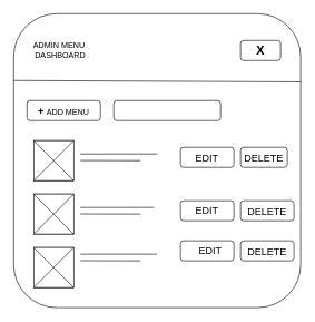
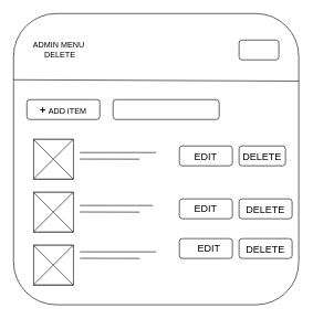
  <mxCell id="0" />
  <mxCell id="1" parent="0" />
  <mxCell id="2" value="" style="rounded=1;whiteSpace=wrap;html=1;" parent="1" vertex="1"><mxGeometry x="20" y="20" width="430" height="440" as="geometry" /></mxCell>
  <mxCell id="3" value="" style="endArrow=none;html=1;rounded=0;entryX=1;entryY=0.232;entryDx=0;entryDy=0;entryPerimeter=0;" parent="1" target="2" edge="1"><mxGeometry width="50" height="50" relative="1" as="geometry"><mxPoint x="20" y="120" as="sourcePoint" /><mxPoint x="70" y="70" as="targetPoint" /></mxGeometry></mxCell>
  <mxCell id="4" value="" style="rounded=1;whiteSpace=wrap;html=1;" parent="1" vertex="1"><mxGeometry x="360" y="60" width="60" height="30" as="geometry" /></mxCell>
- <mxCell id="5" value="&lt;b&gt;&lt;font style=&quot;font-size: 18px;&quot;&gt;X&lt;/font&gt;&lt;/b&gt;" style="text;html=1;strokeColor=none;fillColor=none;align=center;verticalAlign=middle;whiteSpace=wrap;rounded=0;" parent="1" vertex="1"><mxGeometry x="370" y="60" width="40" height="30" as="geometry" /></mxCell>
- <mxCell id="6" value="ADMIN MENU&amp;nbsp;&lt;br&gt;DASHBOARD" style="text;html=1;strokeColor=none;fillColor=none;align=center;verticalAlign=middle;whiteSpace=wrap;rounded=0;" parent="1" vertex="1"><mxGeometry x="20" y="60" width="140" height="30" as="geometry" /></mxCell>
+ <mxCell id="6" value="ADMIN MENU&amp;nbsp;&lt;br&gt;DELETE" style="text;html=1;strokeColor=none;fillColor=none;align=center;verticalAlign=middle;whiteSpace=wrap;rounded=0;" parent="1" vertex="1"><mxGeometry x="20" y="60" width="140" height="30" as="geometry" /></mxCell>
  <mxCell id="7" value="" style="rounded=1;whiteSpace=wrap;html=1;" parent="1" vertex="1"><mxGeometry x="40" y="150" width="110" height="30" as="geometry" /></mxCell>
  <mxCell id="8" value="" style="rounded=1;whiteSpace=wrap;html=1;" parent="1" vertex="1"><mxGeometry x="170" y="150" width="160" height="30" as="geometry" /></mxCell>
- <mxCell id="9" value="&lt;b&gt;&lt;font style=&quot;font-size: 15px;&quot;&gt;+ &lt;/font&gt;&lt;/b&gt;ADD MENU" style="text;html=1;strokeColor=none;fillColor=none;align=center;verticalAlign=middle;whiteSpace=wrap;rounded=0;" parent="1" vertex="1"><mxGeometry x="50" y="150" width="90" height="30" as="geometry" /></mxCell>
+ <mxCell id="9" value="&lt;b&gt;&lt;font style=&quot;font-size: 15px;&quot;&gt;+ &lt;/font&gt;&lt;/b&gt;ADD ITEM" style="text;html=1;strokeColor=none;fillColor=none;align=center;verticalAlign=middle;whiteSpace=wrap;rounded=0;" parent="1" vertex="1"><mxGeometry x="50" y="150" width="90" height="30" as="geometry" /></mxCell>
  <mxCell id="10" value="" style="group" parent="1" vertex="1" connectable="0"><mxGeometry x="50" y="210" width="60" height="60" as="geometry" /></mxCell>
  <mxCell id="11" value="" style="whiteSpace=wrap;html=1;aspect=fixed;fontSize=15;" parent="10" vertex="1"><mxGeometry width="60" height="60" as="geometry" /></mxCell>
  <mxCell id="12" value="" style="shape=collate;whiteSpace=wrap;html=1;fontSize=15;" parent="10" vertex="1"><mxGeometry width="60" height="60" as="geometry" /></mxCell>
  <mxCell id="13" value="" style="group" parent="1" vertex="1" connectable="0"><mxGeometry x="50" y="370" width="60" height="60" as="geometry" /></mxCell>
  <mxCell id="14" value="" style="whiteSpace=wrap;html=1;aspect=fixed;fontSize=15;" parent="13" vertex="1"><mxGeometry width="60" height="60" as="geometry" /></mxCell>
  <mxCell id="15" value="" style="shape=collate;whiteSpace=wrap;html=1;fontSize=15;" parent="13" vertex="1"><mxGeometry width="60" height="60" as="geometry" /></mxCell>
  <mxCell id="16" value="" style="group" parent="1" vertex="1" connectable="0"><mxGeometry x="50" y="290" width="60" height="60" as="geometry" /></mxCell>
  <mxCell id="17" value="" style="whiteSpace=wrap;html=1;aspect=fixed;fontSize=15;" parent="16" vertex="1"><mxGeometry width="60" height="60" as="geometry" /></mxCell>
  <mxCell id="18" value="" style="shape=collate;whiteSpace=wrap;html=1;fontSize=15;" parent="16" vertex="1"><mxGeometry width="60" height="60" as="geometry" /></mxCell>
  <mxCell id="19" value="" style="group" parent="1" vertex="1" connectable="0"><mxGeometry x="120" y="230" width="90" height="10" as="geometry" /></mxCell>
  <mxCell id="20" value="" style="endArrow=none;html=1;rounded=0;fontSize=15;" parent="19" edge="1"><mxGeometry width="50" height="50" relative="1" as="geometry"><mxPoint as="sourcePoint" /><mxPoint x="115" as="targetPoint" /></mxGeometry></mxCell>
  <mxCell id="21" value="" style="endArrow=none;html=1;rounded=0;fontSize=15;" parent="19" edge="1"><mxGeometry width="50" height="50" relative="1" as="geometry"><mxPoint x="1.137e-13" y="9.78" as="sourcePoint" /><mxPoint x="90" y="10" as="targetPoint" /></mxGeometry></mxCell>
  <mxCell id="22" value="" style="group" parent="1" vertex="1" connectable="0"><mxGeometry x="120" y="310" width="90" height="10" as="geometry" /></mxCell>
  <mxCell id="23" value="" style="endArrow=none;html=1;rounded=0;fontSize=15;" parent="22" edge="1"><mxGeometry width="50" height="50" relative="1" as="geometry"><mxPoint as="sourcePoint" /><mxPoint x="110" as="targetPoint" /></mxGeometry></mxCell>
  <mxCell id="24" value="" style="endArrow=none;html=1;rounded=0;fontSize=15;" parent="22" edge="1"><mxGeometry width="50" height="50" relative="1" as="geometry"><mxPoint x="1.137e-13" y="9.78" as="sourcePoint" /><mxPoint x="90" y="10" as="targetPoint" /></mxGeometry></mxCell>
  <mxCell id="25" value="" style="group" parent="1" vertex="1" connectable="0"><mxGeometry x="120" y="380" width="90" height="10" as="geometry" /></mxCell>
  <mxCell id="26" value="" style="endArrow=none;html=1;rounded=0;fontSize=15;" parent="25" edge="1"><mxGeometry width="50" height="50" relative="1" as="geometry"><mxPoint as="sourcePoint" /><mxPoint x="115" as="targetPoint" /></mxGeometry></mxCell>
  <mxCell id="27" value="" style="endArrow=none;html=1;rounded=0;fontSize=15;" parent="25" edge="1"><mxGeometry width="50" height="50" relative="1" as="geometry"><mxPoint x="1.137e-13" y="9.78" as="sourcePoint" /><mxPoint x="90" y="10" as="targetPoint" /></mxGeometry></mxCell>
  <mxCell id="28" value="" style="rounded=1;whiteSpace=wrap;html=1;fontSize=15;" parent="1" vertex="1"><mxGeometry x="270" y="220" width="80" height="30" as="geometry" /></mxCell>
  <mxCell id="29" value="" style="rounded=1;whiteSpace=wrap;html=1;fontSize=15;" parent="1" vertex="1"><mxGeometry x="270" y="360" width="80" height="30" as="geometry" /></mxCell>
  <mxCell id="30" value="" style="rounded=1;whiteSpace=wrap;html=1;fontSize=15;" parent="1" vertex="1"><mxGeometry x="270" y="300" width="80" height="30" as="geometry" /></mxCell>
  <mxCell id="31" value="EDIT" style="text;html=1;strokeColor=none;fillColor=none;align=center;verticalAlign=middle;whiteSpace=wrap;rounded=0;fontSize=15;" parent="1" vertex="1"><mxGeometry x="280" y="220" width="60" height="30" as="geometry" /></mxCell>
  <mxCell id="32" value="EDIT" style="text;html=1;strokeColor=none;fillColor=none;align=center;verticalAlign=middle;whiteSpace=wrap;rounded=0;fontSize=15;" parent="1" vertex="1"><mxGeometry x="280" y="300" width="60" height="30" as="geometry" /></mxCell>
  <mxCell id="33" value="EDIT" style="text;html=1;strokeColor=none;fillColor=none;align=center;verticalAlign=middle;whiteSpace=wrap;rounded=0;fontSize=15;" parent="1" vertex="1"><mxGeometry x="285" y="360" width="60" height="30" as="geometry" /></mxCell>
  <mxCell id="34" value="" style="rounded=1;whiteSpace=wrap;html=1;" parent="1" vertex="1"><mxGeometry x="360" y="220" width="70" height="30" as="geometry" /></mxCell>
  <mxCell id="35" value="" style="rounded=1;whiteSpace=wrap;html=1;" parent="1" vertex="1"><mxGeometry x="360" y="300" width="80" height="30" as="geometry" /></mxCell>
  <mxCell id="36" value="" style="rounded=1;whiteSpace=wrap;html=1;" parent="1" vertex="1"><mxGeometry x="360" y="360" width="80" height="30" as="geometry" /></mxCell>
  <mxCell id="37" value="&lt;font style=&quot;font-size: 15px;&quot;&gt;DELETE&lt;/font&gt;" style="text;html=1;strokeColor=none;fillColor=none;align=center;verticalAlign=middle;whiteSpace=wrap;rounded=0;" parent="1" vertex="1"><mxGeometry x="365" y="221" width="60" height="30" as="geometry" /></mxCell>
  <mxCell id="38" value="DELETE" style="text;html=1;strokeColor=none;fillColor=none;align=center;verticalAlign=middle;whiteSpace=wrap;rounded=0;fontSize=15;" parent="1" vertex="1"><mxGeometry x="370" y="301" width="60" height="30" as="geometry" /></mxCell>
  <mxCell id="39" value="DELETE" style="text;html=1;strokeColor=none;fillColor=none;align=center;verticalAlign=middle;whiteSpace=wrap;rounded=0;fontSize=15;" parent="1" vertex="1"><mxGeometry x="370" y="361" width="60" height="30" as="geometry" /></mxCell>
